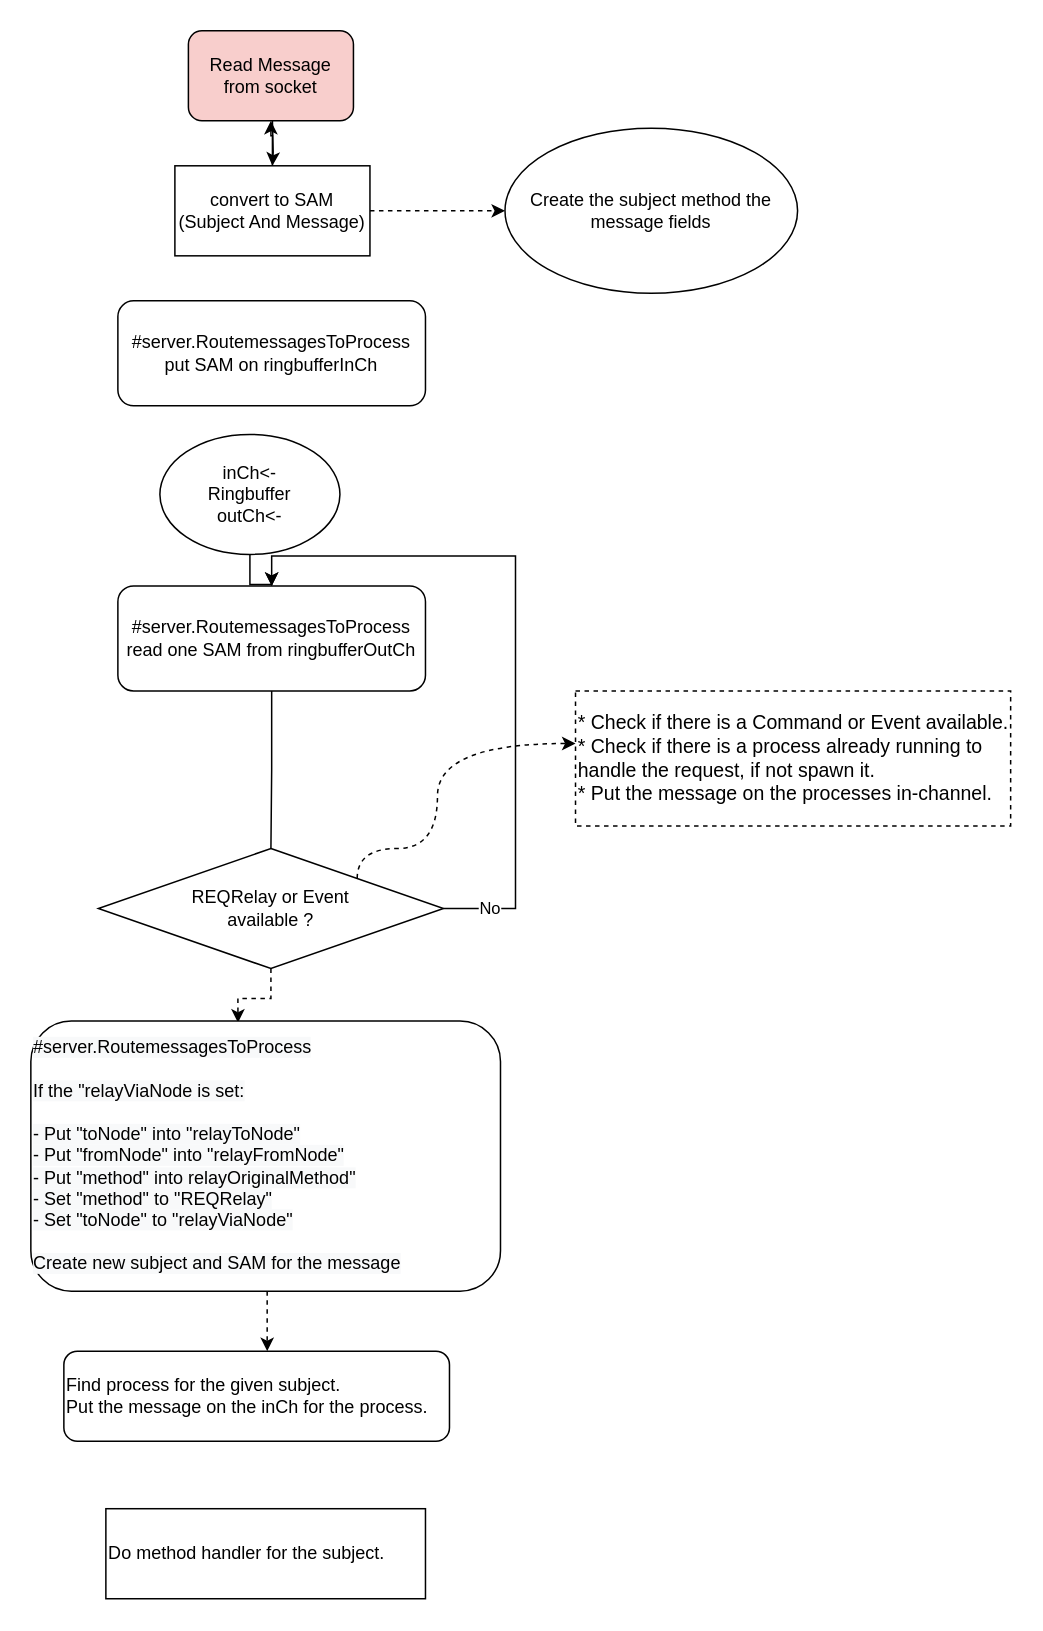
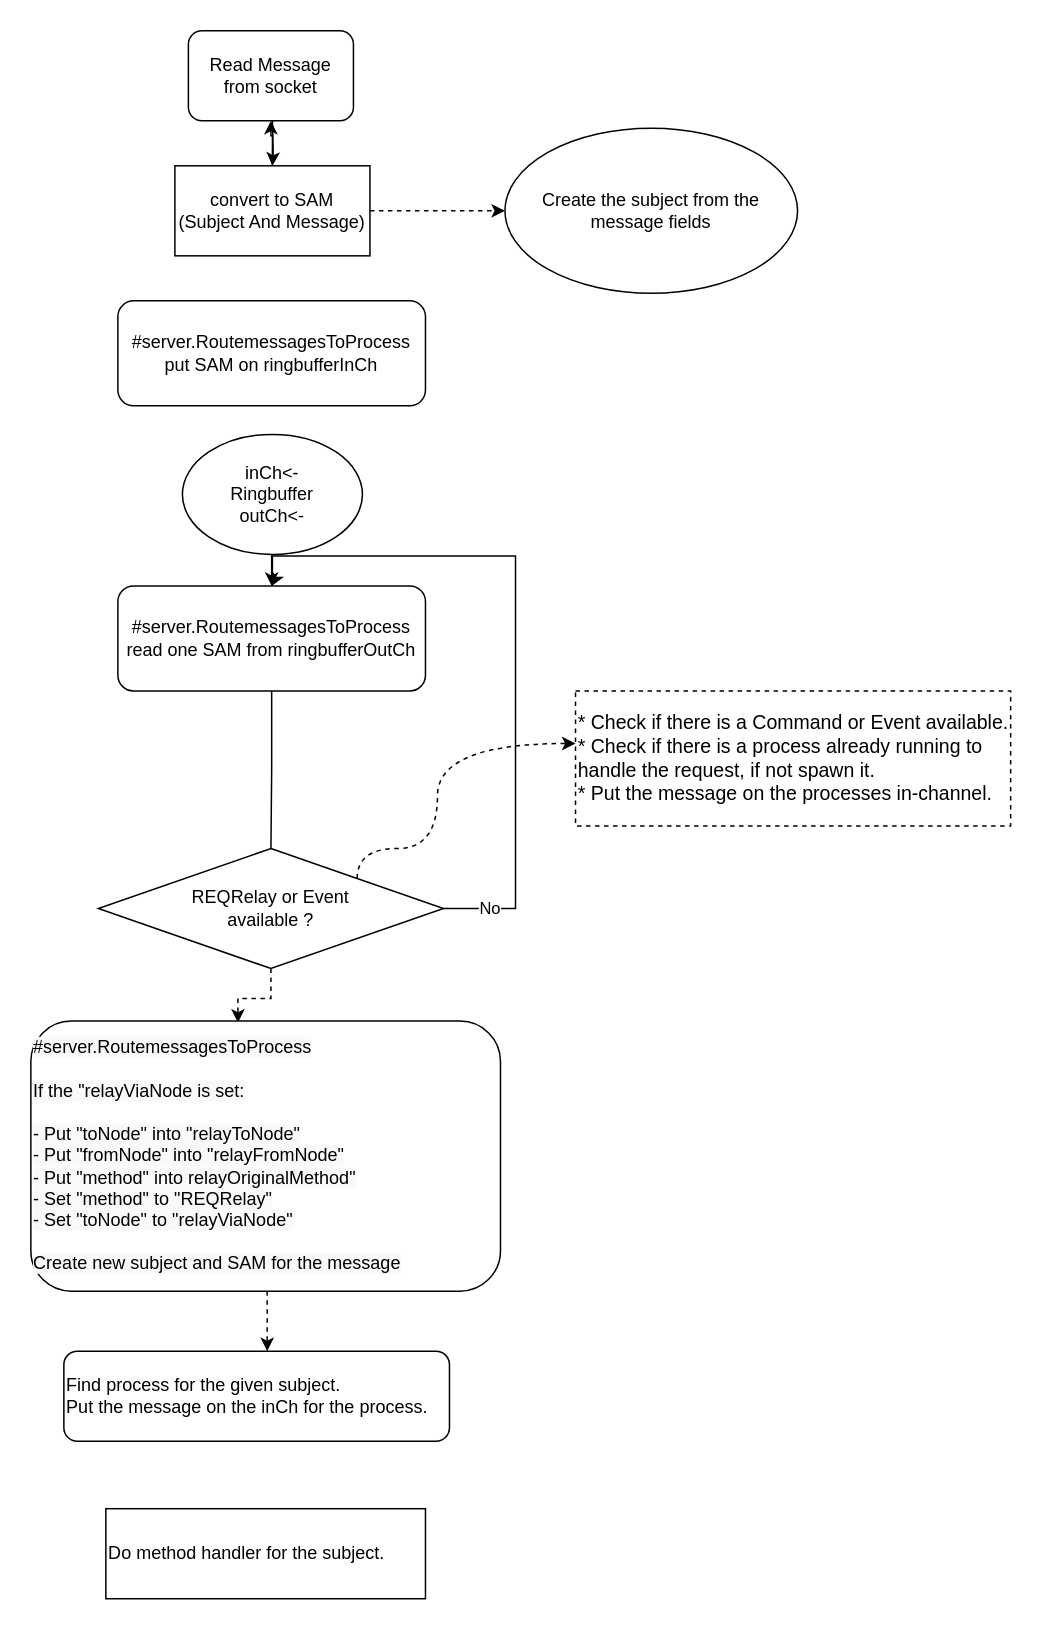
  <mxCell id="0" />
  <mxCell id="1" parent="0" />
  <mxCell id="2" value="" style="edgeStyle=orthogonalEdgeStyle;rounded=0;orthogonalLoop=1;jettySize=auto;html=1;" edge="1" parent="1" target="6"><mxGeometry relative="1" as="geometry"><mxPoint x="181" y="80" as="sourcePoint" /></mxGeometry></mxCell>
- <mxCell id="3" value="Read Message from socket" style="rounded=1;whiteSpace=wrap;html=1;fillColor=#f8cecc;" vertex="1" parent="1"><mxGeometry x="125" y="20" width="110" height="60" as="geometry" /></mxCell>
+ <mxCell id="3" value="Read Message from socket" style="rounded=1;whiteSpace=wrap;html=1;" vertex="1" parent="1"><mxGeometry x="125" y="20" width="110" height="60" as="geometry" /></mxCell>
  <mxCell id="4" value="" style="edgeStyle=orthogonalEdgeStyle;rounded=0;orthogonalLoop=1;jettySize=auto;html=1;dashed=1;" edge="1" parent="1" source="6" target="12"><mxGeometry relative="1" as="geometry" /></mxCell>
  <mxCell id="5" value="" style="edgeStyle=orthogonalEdgeStyle;rounded=0;orthogonalLoop=1;jettySize=auto;html=1;" edge="1" parent="1" source="6" target="3"><mxGeometry relative="1" as="geometry" /></mxCell>
  <mxCell id="6" value="convert to SAM&lt;br&gt;(Subject And Message)" style="whiteSpace=wrap;html=1;rounded=0;" vertex="1" parent="1"><mxGeometry x="116" y="110" width="130" height="60" as="geometry" /></mxCell>
  <mxCell id="7" value="#server.RoutemessagesToProcess&lt;br&gt;put SAM on ringbufferInCh" style="rounded=1;whiteSpace=wrap;html=1;" vertex="1" parent="1"><mxGeometry x="78" y="200" width="205" height="70" as="geometry" /></mxCell>
  <mxCell id="8" value="" style="edgeStyle=orthogonalEdgeStyle;rounded=0;orthogonalLoop=1;jettySize=auto;html=1;" edge="1" parent="1" source="9" target="11"><mxGeometry relative="1" as="geometry" /></mxCell>
- <mxCell id="9" value="inCh&amp;lt;-&lt;br&gt;Ringbuffer&lt;br&gt;outCh&amp;lt;-" style="ellipse;whiteSpace=wrap;html=1;" vertex="1" parent="1"><mxGeometry x="106" y="289" width="120" height="80" as="geometry" /></mxCell>
+ <mxCell id="9" value="inCh&amp;lt;-&lt;br&gt;Ringbuffer&lt;br&gt;outCh&amp;lt;-" style="ellipse;whiteSpace=wrap;html=1;" vertex="1" parent="1"><mxGeometry x="121" y="289" width="120" height="80" as="geometry" /></mxCell>
  <mxCell id="10" style="edgeStyle=orthogonalEdgeStyle;rounded=0;orthogonalLoop=1;jettySize=auto;html=1;exitX=0.5;exitY=1;exitDx=0;exitDy=0;entryX=0.5;entryY=0;entryDx=0;entryDy=0;startArrow=none;" edge="1" parent="1" target="15"><mxGeometry relative="1" as="geometry"><mxPoint x="175.5" y="580" as="sourcePoint" /></mxGeometry></mxCell>
  <mxCell id="11" value="#server.RoutemessagesToProcess&lt;br&gt;read one SAM from ringbufferOutCh" style="rounded=1;whiteSpace=wrap;html=1;" vertex="1" parent="1"><mxGeometry x="78" y="390" width="205" height="70" as="geometry" /></mxCell>
- <mxCell id="12" value="Create the subject method the message fields" style="ellipse;whiteSpace=wrap;html=1;rounded=1;" vertex="1" parent="1"><mxGeometry x="336" y="85" width="195" height="110" as="geometry" /></mxCell>
+ <mxCell id="12" value="Create the subject from the message fields" style="ellipse;whiteSpace=wrap;html=1;rounded=1;" vertex="1" parent="1"><mxGeometry x="336" y="85" width="195" height="110" as="geometry" /></mxCell>
  <mxCell id="13" value="No" style="edgeStyle=orthogonalEdgeStyle;rounded=0;orthogonalLoop=1;jettySize=auto;html=1;exitX=1;exitY=0.5;exitDx=0;exitDy=0;entryX=0.5;entryY=0;entryDx=0;entryDy=0;" edge="1" parent="1" source="15" target="11"><mxGeometry x="-0.867" relative="1" as="geometry"><Array as="points"><mxPoint x="343" y="605" /><mxPoint x="343" y="370" /><mxPoint x="181" y="370" /></Array><mxPoint as="offset" /></mxGeometry></mxCell>
  <mxCell id="14" style="edgeStyle=orthogonalEdgeStyle;rounded=0;orthogonalLoop=1;jettySize=auto;html=1;entryX=0.441;entryY=0.006;entryDx=0;entryDy=0;entryPerimeter=0;dashed=1;" edge="1" parent="1" source="15" target="20"><mxGeometry relative="1" as="geometry" /></mxCell>
  <mxCell id="15" value="REQRelay or Event&lt;br&gt;available ?" style="rhombus;whiteSpace=wrap;html=1;" vertex="1" parent="1"><mxGeometry x="65" y="565" width="230" height="80" as="geometry" /></mxCell>
  <mxCell id="16" value="" style="edgeStyle=orthogonalEdgeStyle;rounded=0;orthogonalLoop=1;jettySize=auto;html=1;exitX=0.5;exitY=1;exitDx=0;exitDy=0;entryX=0.5;entryY=0;entryDx=0;entryDy=0;endArrow=none;" edge="1" parent="1" source="11" target="15"><mxGeometry relative="1" as="geometry"><mxPoint x="180.5" y="460" as="sourcePoint" /><mxPoint x="175.5" y="510" as="targetPoint" /></mxGeometry></mxCell>
  <mxCell id="17" value="&lt;font style=&quot;font-size: 13px&quot;&gt;* Check if there is a Command or Event available.&lt;br&gt;* Check if there is a process already running to handle the request, if not spawn it.&lt;br&gt;* Put the message on the processes in-channel.&lt;/font&gt;" style="text;strokeColor=default;fillColor=none;align=left;verticalAlign=middle;whiteSpace=wrap;rounded=0;html=1;dashed=1;" vertex="1" parent="1"><mxGeometry x="383" y="460" width="290" height="90" as="geometry" /></mxCell>
  <mxCell id="18" value="" style="curved=1;endArrow=classic;html=1;rounded=0;edgeStyle=orthogonalEdgeStyle;exitX=1;exitY=0;exitDx=0;exitDy=0;dashed=1;" edge="1" parent="1" source="15" target="17"><mxGeometry width="50" height="50" relative="1" as="geometry"><mxPoint x="241" y="565" as="sourcePoint" /><mxPoint x="291" y="515" as="targetPoint" /><Array as="points"><mxPoint x="238" y="565" /><mxPoint x="291" y="565" /><mxPoint x="291" y="495" /></Array></mxGeometry></mxCell>
  <mxCell id="19" style="edgeStyle=orthogonalEdgeStyle;rounded=0;orthogonalLoop=1;jettySize=auto;html=1;entryX=0.572;entryY=0;entryDx=0;entryDy=0;entryPerimeter=0;dashed=1;" edge="1" parent="1"><mxGeometry relative="1" as="geometry"><mxPoint x="177.504" y="860" as="sourcePoint" /><mxPoint x="177.504" y="900" as="targetPoint" /><Array as="points"><mxPoint x="178" y="880" /><mxPoint x="178" y="880" /></Array></mxGeometry></mxCell>
  <mxCell id="20" value="&lt;span style=&quot;color: rgb(0 , 0 , 0) ; font-family: &amp;#34;helvetica&amp;#34; ; font-size: 12px ; font-style: normal ; font-weight: 400 ; letter-spacing: normal ; text-align: left ; text-indent: 0px ; text-transform: none ; word-spacing: 0px ; background-color: rgb(248 , 249 , 250) ; display: inline ; float: none&quot;&gt;&lt;span style=&quot;font-family: &amp;#34;helvetica&amp;#34; ; text-align: center&quot;&gt;#server.RoutemessagesToProcess&lt;br&gt;&lt;/span&gt;&lt;br&gt;If the &quot;relayViaNode is set:&lt;/span&gt;&lt;br style=&quot;color: rgb(0 , 0 , 0) ; font-family: &amp;#34;helvetica&amp;#34; ; font-size: 12px ; font-style: normal ; font-weight: 400 ; letter-spacing: normal ; text-align: left ; text-indent: 0px ; text-transform: none ; word-spacing: 0px ; background-color: rgb(248 , 249 , 250)&quot;&gt;&lt;br style=&quot;color: rgb(0 , 0 , 0) ; font-family: &amp;#34;helvetica&amp;#34; ; font-size: 12px ; font-style: normal ; font-weight: 400 ; letter-spacing: normal ; text-align: left ; text-indent: 0px ; text-transform: none ; word-spacing: 0px ; background-color: rgb(248 , 249 , 250)&quot;&gt;&lt;span style=&quot;color: rgb(0 , 0 , 0) ; font-family: &amp;#34;helvetica&amp;#34; ; font-size: 12px ; font-style: normal ; font-weight: 400 ; letter-spacing: normal ; text-align: left ; text-indent: 0px ; text-transform: none ; word-spacing: 0px ; background-color: rgb(248 , 249 , 250) ; display: inline ; float: none&quot;&gt;- Put &quot;toNode&quot; into &quot;relayToNode&quot;&lt;/span&gt;&lt;br style=&quot;color: rgb(0 , 0 , 0) ; font-family: &amp;#34;helvetica&amp;#34; ; font-size: 12px ; font-style: normal ; font-weight: 400 ; letter-spacing: normal ; text-align: left ; text-indent: 0px ; text-transform: none ; word-spacing: 0px ; background-color: rgb(248 , 249 , 250)&quot;&gt;&lt;span style=&quot;color: rgb(0 , 0 , 0) ; font-family: &amp;#34;helvetica&amp;#34; ; font-size: 12px ; font-style: normal ; font-weight: 400 ; letter-spacing: normal ; text-align: left ; text-indent: 0px ; text-transform: none ; word-spacing: 0px ; background-color: rgb(248 , 249 , 250) ; display: inline ; float: none&quot;&gt;- Put &quot;fromNode&quot; into &quot;relayFromNode&quot;&lt;/span&gt;&lt;br style=&quot;color: rgb(0 , 0 , 0) ; font-family: &amp;#34;helvetica&amp;#34; ; font-size: 12px ; font-style: normal ; font-weight: 400 ; letter-spacing: normal ; text-align: left ; text-indent: 0px ; text-transform: none ; word-spacing: 0px ; background-color: rgb(248 , 249 , 250)&quot;&gt;&lt;span style=&quot;color: rgb(0 , 0 , 0) ; font-family: &amp;#34;helvetica&amp;#34; ; font-size: 12px ; font-style: normal ; font-weight: 400 ; letter-spacing: normal ; text-align: left ; text-indent: 0px ; text-transform: none ; word-spacing: 0px ; background-color: rgb(248 , 249 , 250) ; display: inline ; float: none&quot;&gt;- Put &quot;method&quot; into relayOriginalMethod&quot;&lt;/span&gt;&lt;br style=&quot;color: rgb(0 , 0 , 0) ; font-family: &amp;#34;helvetica&amp;#34; ; font-size: 12px ; font-style: normal ; font-weight: 400 ; letter-spacing: normal ; text-align: left ; text-indent: 0px ; text-transform: none ; word-spacing: 0px ; background-color: rgb(248 , 249 , 250)&quot;&gt;&lt;span style=&quot;color: rgb(0 , 0 , 0) ; font-family: &amp;#34;helvetica&amp;#34; ; font-size: 12px ; font-style: normal ; font-weight: 400 ; letter-spacing: normal ; text-align: left ; text-indent: 0px ; text-transform: none ; word-spacing: 0px ; background-color: rgb(248 , 249 , 250) ; display: inline ; float: none&quot;&gt;- Set &quot;method&quot; to &quot;REQRelay&quot;&lt;/span&gt;&lt;br style=&quot;color: rgb(0 , 0 , 0) ; font-family: &amp;#34;helvetica&amp;#34; ; font-size: 12px ; font-style: normal ; font-weight: 400 ; letter-spacing: normal ; text-align: left ; text-indent: 0px ; text-transform: none ; word-spacing: 0px ; background-color: rgb(248 , 249 , 250)&quot;&gt;&lt;span style=&quot;color: rgb(0 , 0 , 0) ; font-family: &amp;#34;helvetica&amp;#34; ; font-size: 12px ; font-style: normal ; font-weight: 400 ; letter-spacing: normal ; text-align: left ; text-indent: 0px ; text-transform: none ; word-spacing: 0px ; background-color: rgb(248 , 249 , 250) ; display: inline ; float: none&quot;&gt;- Set &quot;toNode&quot; to &quot;relayViaNode&quot;&lt;/span&gt;&lt;br style=&quot;color: rgb(0 , 0 , 0) ; font-family: &amp;#34;helvetica&amp;#34; ; font-size: 12px ; font-style: normal ; font-weight: 400 ; letter-spacing: normal ; text-align: left ; text-indent: 0px ; text-transform: none ; word-spacing: 0px ; background-color: rgb(248 , 249 , 250)&quot;&gt;&lt;br style=&quot;color: rgb(0 , 0 , 0) ; font-family: &amp;#34;helvetica&amp;#34; ; font-size: 12px ; font-style: normal ; font-weight: 400 ; letter-spacing: normal ; text-align: left ; text-indent: 0px ; text-transform: none ; word-spacing: 0px ; background-color: rgb(248 , 249 , 250)&quot;&gt;&lt;span style=&quot;color: rgb(0 , 0 , 0) ; font-family: &amp;#34;helvetica&amp;#34; ; font-size: 12px ; font-style: normal ; font-weight: 400 ; letter-spacing: normal ; text-align: left ; text-indent: 0px ; text-transform: none ; word-spacing: 0px ; background-color: rgb(248 , 249 , 250) ; display: inline ; float: none&quot;&gt;Create new subject and SAM for the message&lt;/span&gt;" style="rounded=1;whiteSpace=wrap;html=1;strokeColor=default;align=left;" vertex="1" parent="1"><mxGeometry x="20" y="680" width="313" height="180" as="geometry" /></mxCell>
  <mxCell id="21" value="Find process for the given subject.&lt;br&gt;Put the message on the inCh for the process." style="rounded=1;whiteSpace=wrap;html=1;strokeColor=default;align=left;" vertex="1" parent="1"><mxGeometry x="42" y="900" width="257" height="60" as="geometry" /></mxCell>
  <mxCell id="22" value="Do method handler for the subject." style="rounded=0;whiteSpace=wrap;html=1;strokeColor=default;align=left;" vertex="1" parent="1"><mxGeometry x="70" y="1005" width="213" height="60" as="geometry" /></mxCell>
